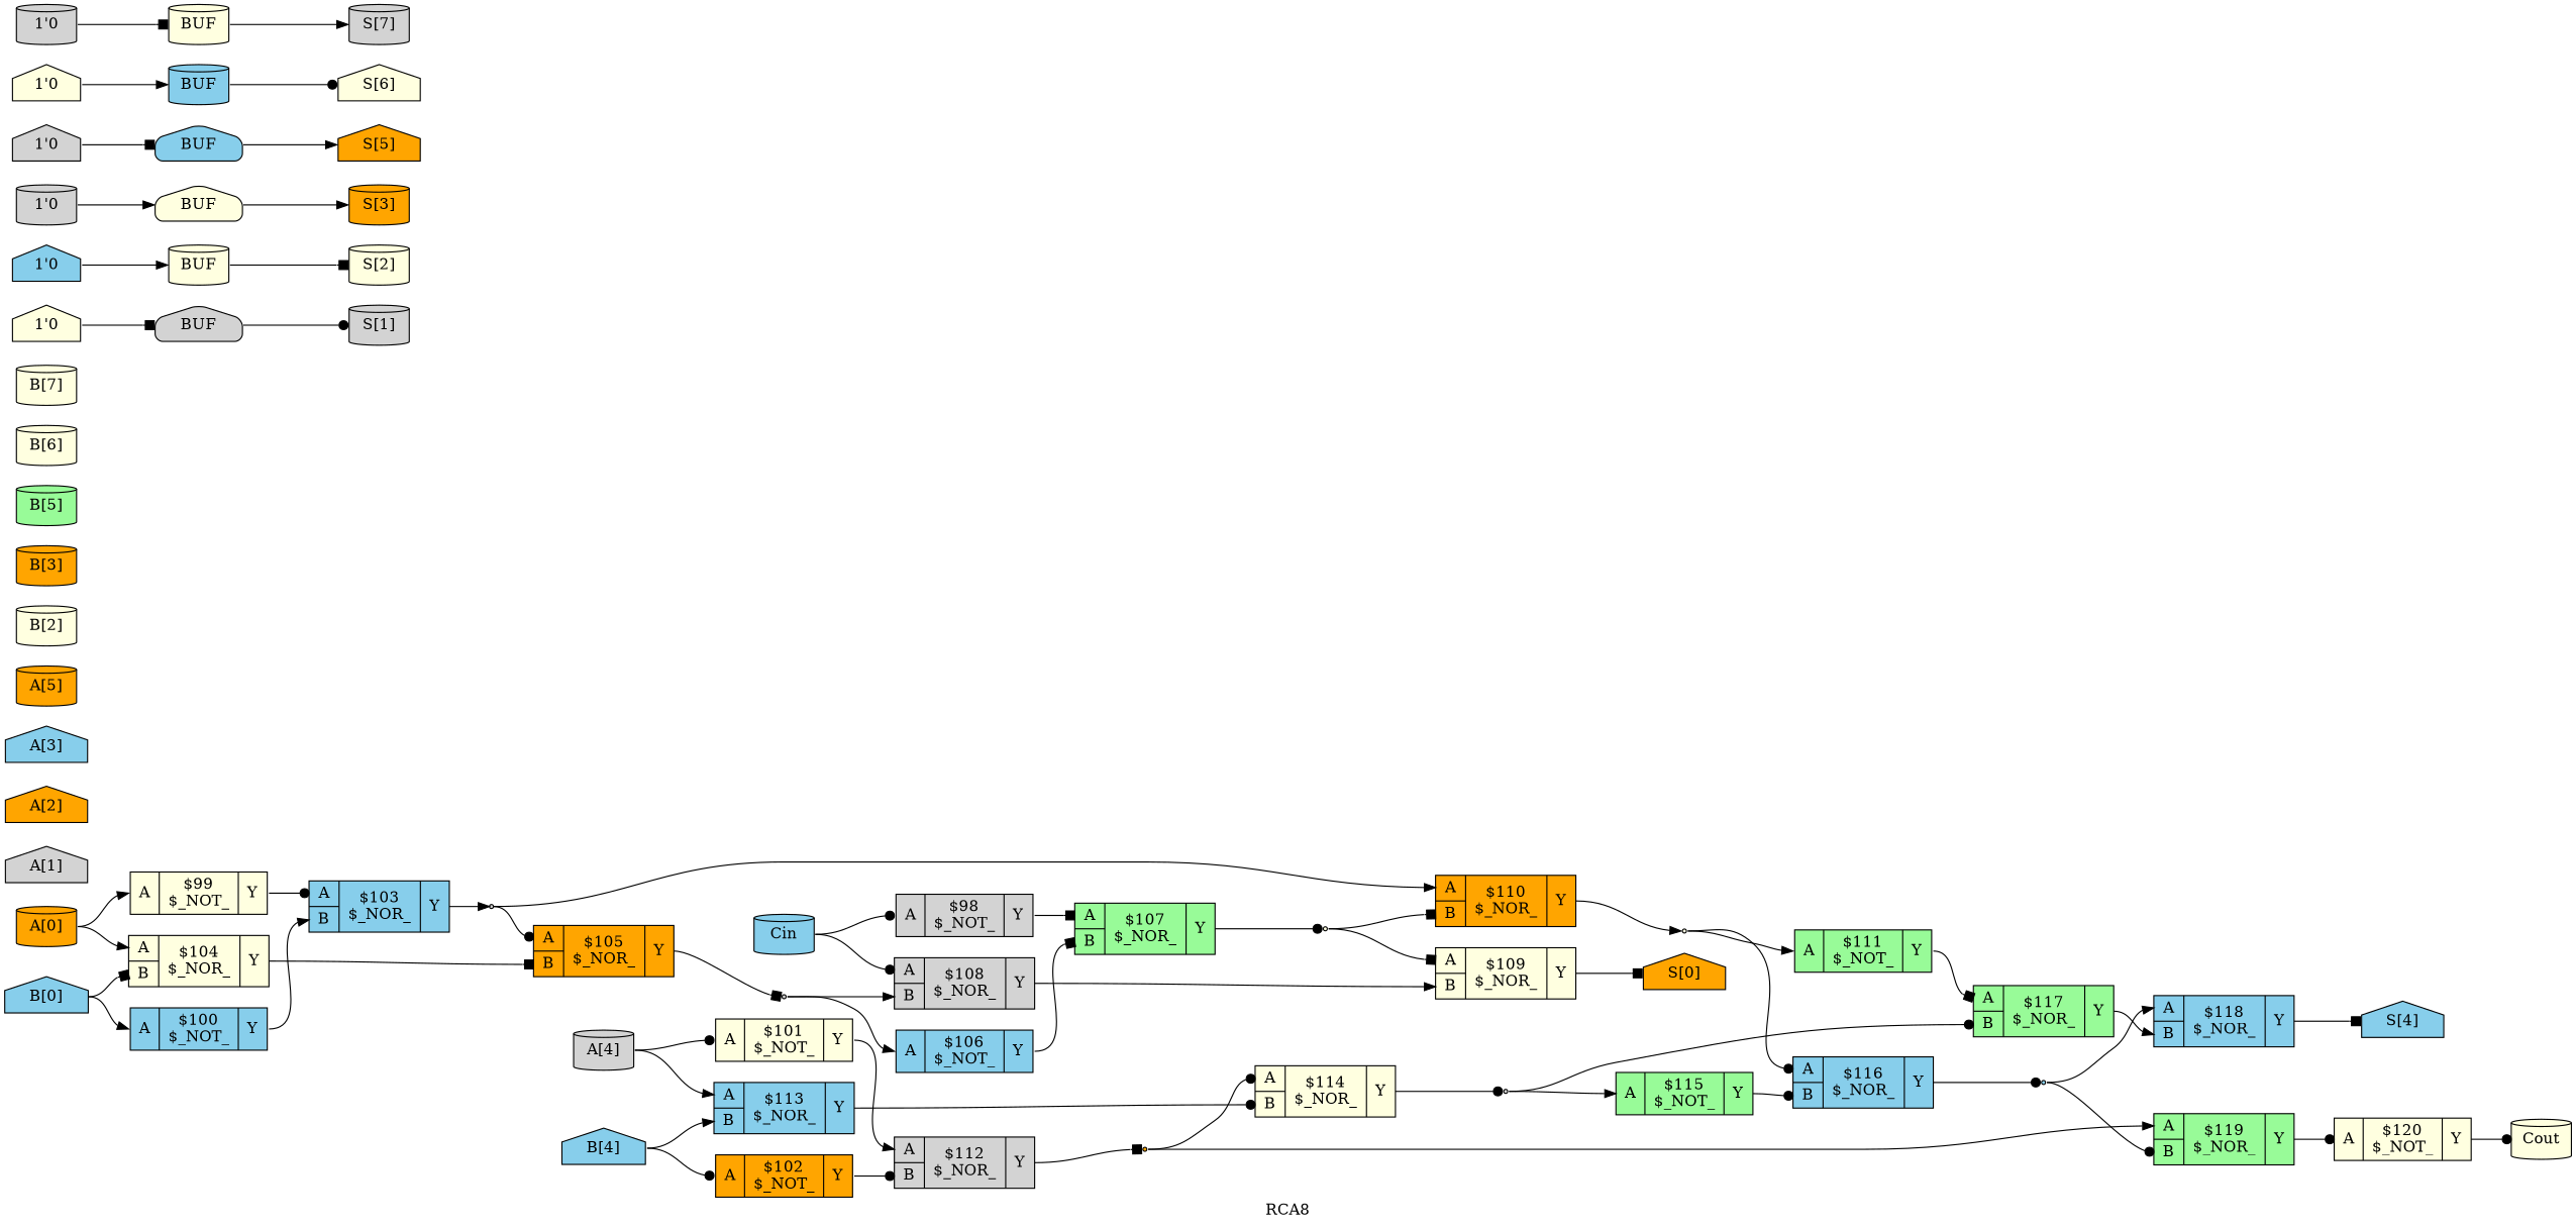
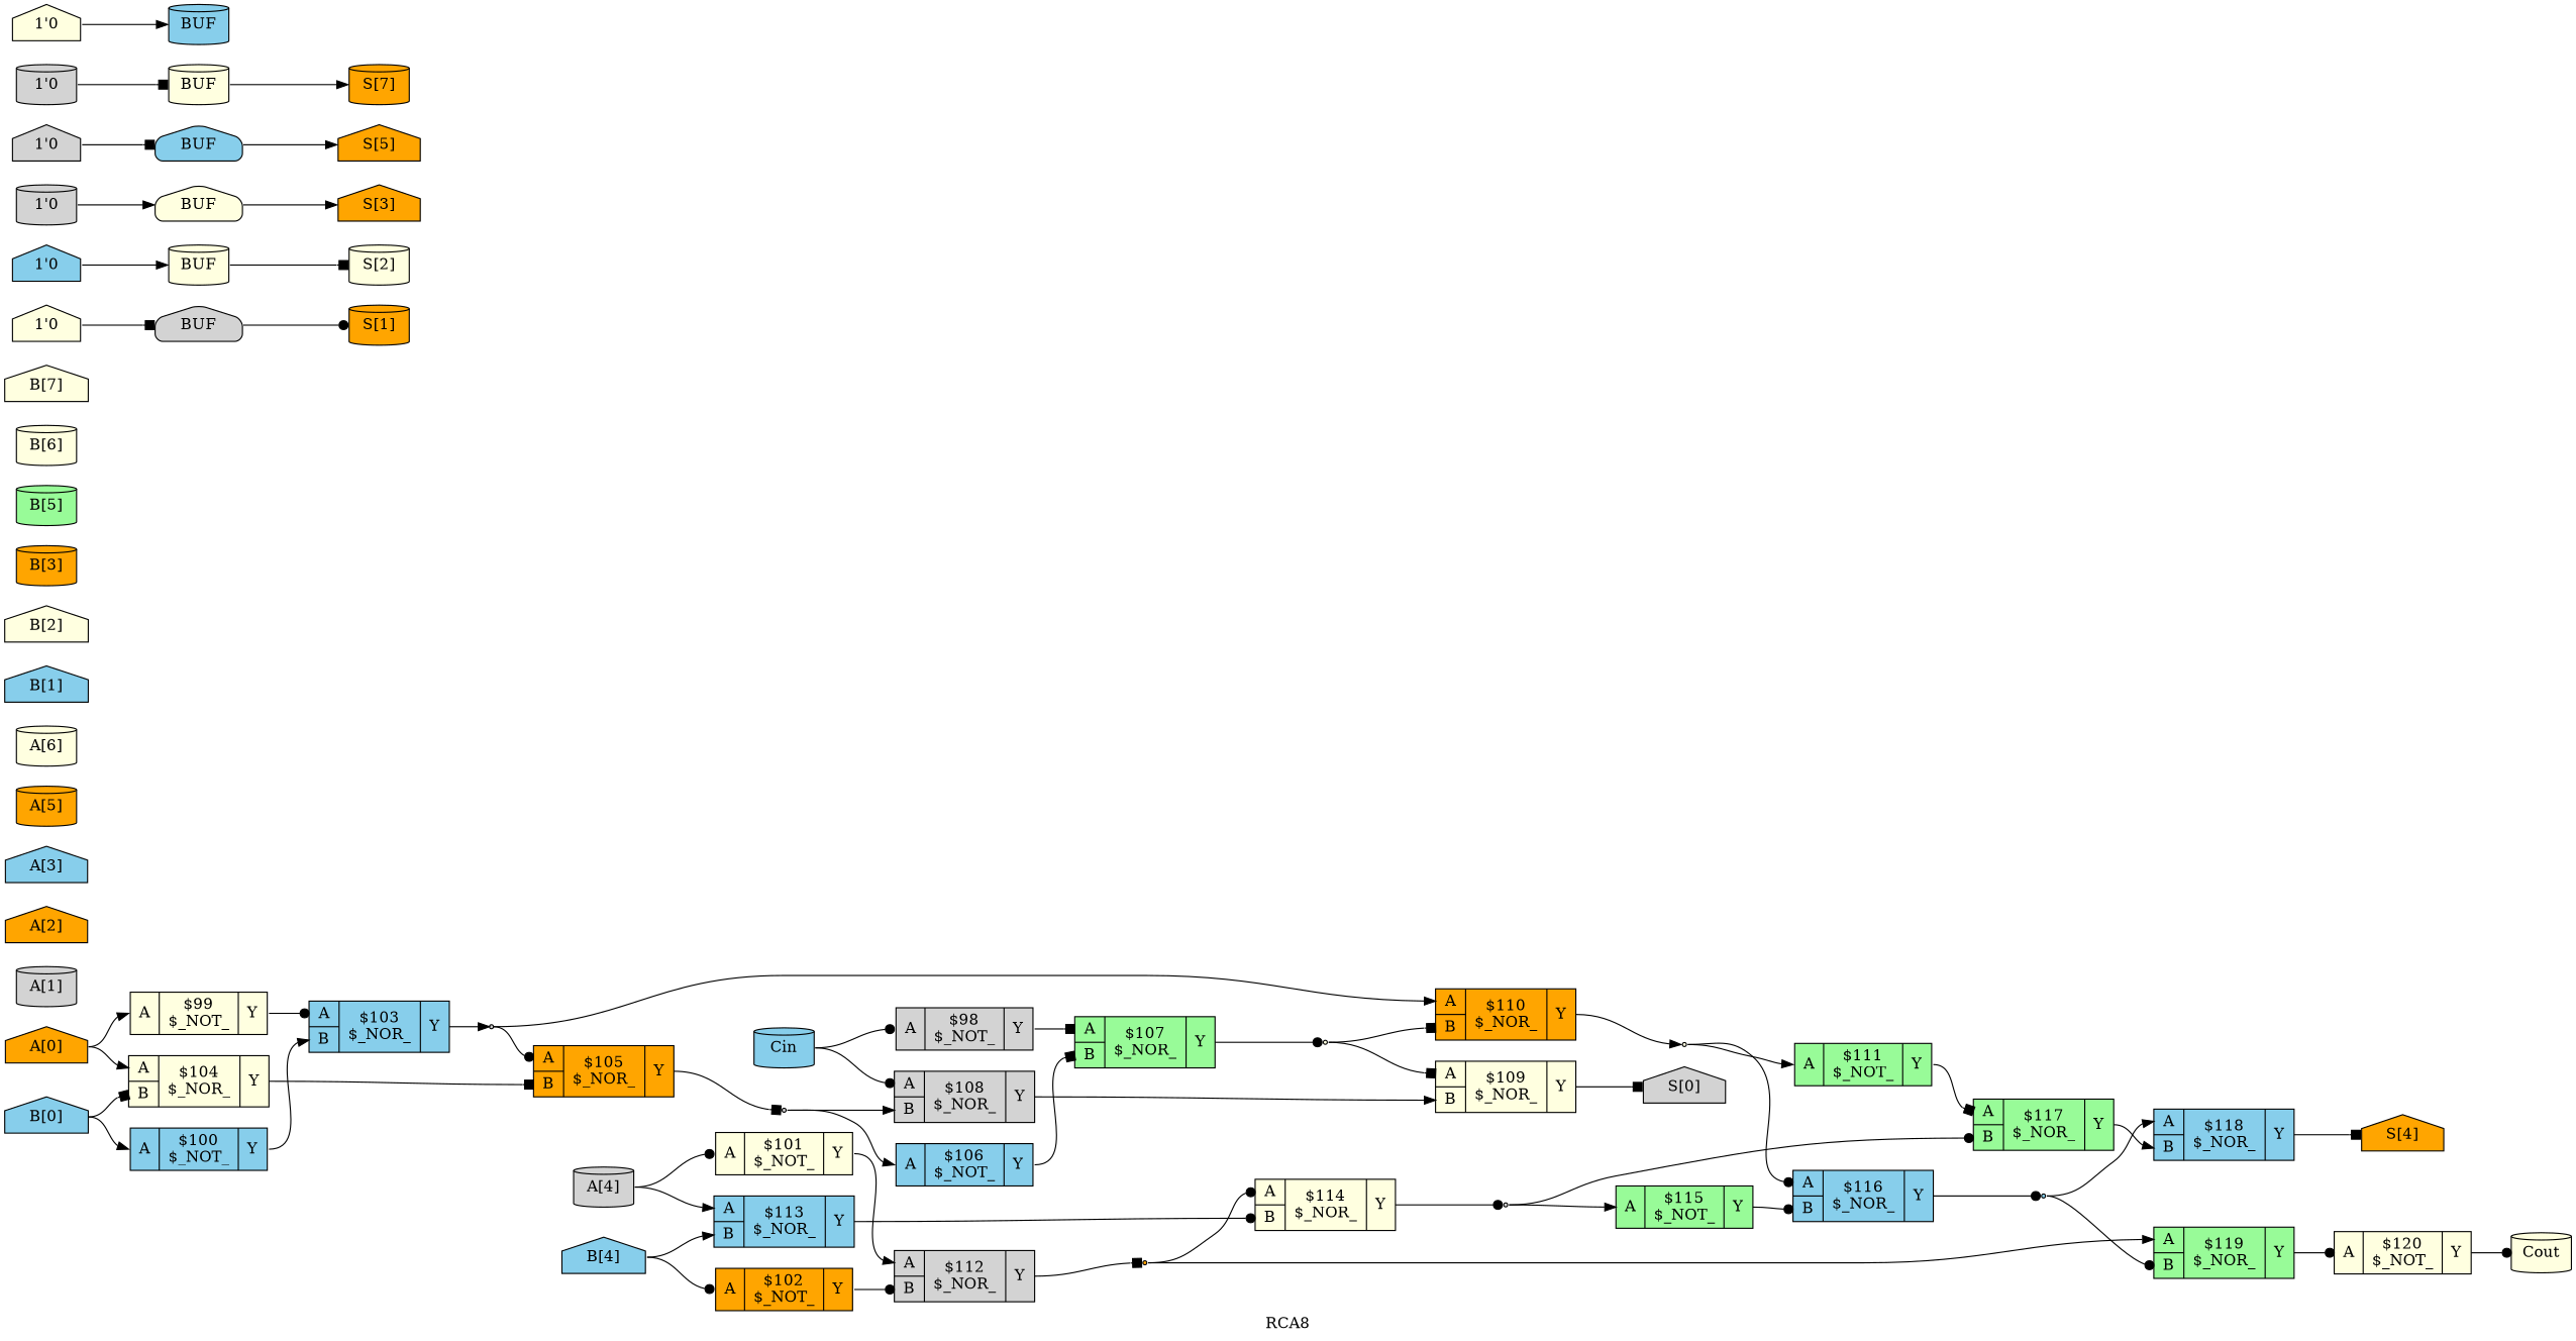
  digraph {
    label=RCA8
    rankdir=LR
    remincross=true
    node [fillcolor=lightyellow shape=record style=filled]
    edge [arrowhead=normal color=black headport="p47:w" tailport=e]
-   n21 [color=black fillcolor=orange fontcolor=black label="A[0]" shape=cylinder]
+   n21 [color=black fillcolor=orange fontcolor=black label="A[0]" shape=house]
    c54 [label="{{<p47> A|<p52> B}|$104\n$_NOR_|{<p48> Y}}"]
    c72 [label="{{<p47> A}|$99\n$_NOT_|{<p48> Y}}"]
    c55 [fillcolor=orange label="{{<p47> A|<p52> B}|$105\n$_NOR_|{<p48> Y}}"]
    c53 [fillcolor=skyblue label="{{<p47> A|<p52> B}|$103\n$_NOR_|{<p48> Y}}"]
-   n22 [color=black fillcolor=lightgrey fontcolor=black label="A[1]" shape=house]
+   n22 [color=black fillcolor=lightgrey fontcolor=black label="A[1]" shape=cylinder]
    n23 [color=black fillcolor=orange fontcolor=black label="A[2]" shape=house]
    n24 [color=black fillcolor=skyblue fontcolor=black label="A[3]" shape=house]
    n25 [color=black fillcolor=lightgrey fontcolor=black label="A[4]" shape=cylinder]
    c50 [label="{{<p47> A}|$101\n$_NOT_|{<p48> Y}}"]
    c63 [fillcolor=skyblue label="{{<p47> A|<p52> B}|$113\n$_NOR_|{<p48> Y}}"]
    c62 [fillcolor=lightgrey label="{{<p47> A|<p52> B}|$112\n$_NOR_|{<p48> Y}}"]
    c64 [label="{{<p47> A|<p52> B}|$114\n$_NOR_|{<p48> Y}}"]
    n26 [color=black fillcolor=orange fontcolor=black label="A[5]" shape=cylinder]
+   n27 [color=black fontcolor=black label="A[6]" shape=cylinder]
    n29 [color=black fillcolor=skyblue fontcolor=black label="B[0]" shape=house]
    c49 [fillcolor=skyblue label="{{<p47> A}|$100\n$_NOT_|{<p48> Y}}"]
-   n31 [color=black fontcolor=black label="B[2]" shape=cylinder]
+   n30 [color=black fillcolor=skyblue fontcolor=black label="B[1]" shape=house]
+   n31 [color=black fontcolor=black label="B[2]" shape=house]
    n32 [color=black fillcolor=orange fontcolor=black label="B[3]" shape=cylinder]
    n33 [color=black fillcolor=skyblue fontcolor=black label="B[4]" shape=house]
    c51 [fillcolor=orange label="{{<p47> A}|$102\n$_NOT_|{<p48> Y}}"]
    n34 [color=black fillcolor=palegreen fontcolor=black label="B[5]" shape=cylinder]
    n35 [color=black fontcolor=black label="B[6]" shape=cylinder]
-   n36 [color=black fontcolor=black label="B[7]" shape=cylinder]
+   n36 [color=black fontcolor=black label="B[7]" shape=house]
    n37 [color=black fillcolor=skyblue fontcolor=black label=Cin shape=cylinder]
    c58 [fillcolor=lightgrey label="{{<p47> A|<p52> B}|$108\n$_NOR_|{<p48> Y}}"]
    c71 [fillcolor=lightgrey label="{{<p47> A}|$98\n$_NOT_|{<p48> Y}}"]
    c59 [label="{{<p47> A|<p52> B}|$109\n$_NOR_|{<p48> Y}}"]
    c57 [fillcolor=palegreen label="{{<p47> A|<p52> B}|$107\n$_NOR_|{<p48> Y}}"]
    n38 [color=black fontcolor=black label=Cout shape=cylinder]
-   n39 [color=black fillcolor=orange fontcolor=black label="S[0]" shape=house]
-   n40 [color=black fillcolor=lightgrey fontcolor=black label="S[1]" shape=cylinder]
+   n39 [color=black fillcolor=lightgrey fontcolor=black label="S[0]" shape=house]
+   n40 [color=black fillcolor=orange fontcolor=black label="S[1]" shape=cylinder]
    n41 [color=black fontcolor=black label="S[2]" shape=cylinder]
-   n42 [color=black fillcolor=orange fontcolor=black label="S[3]" shape=cylinder]
-   n43 [color=black fillcolor=skyblue fontcolor=black label="S[4]" shape=house]
+   n42 [color=black fillcolor=orange fontcolor=black label="S[3]" shape=house]
+   n43 [color=black fillcolor=orange fontcolor=black label="S[4]" shape=house]
    n44 [color=black fillcolor=orange fontcolor=black label="S[5]" shape=house]
-   n45 [color=black fontcolor=black label="S[6]" shape=house]
-   n46 [color=black fillcolor=lightgrey fontcolor=black label="S[7]" shape=cylinder]
+   n46 [color=black fillcolor=orange fontcolor=black label="S[7]" shape=cylinder]
    n5 [fillcolor=lightgrey shape=point]
    n13 [fillcolor=orange shape=point]
    c60 [fillcolor=orange label="{{<p47> A|<p52> B}|$110\n$_NOR_|{<p48> Y}}"]
    n7 [fillcolor=lightgrey shape=point]
    c56 [fillcolor=skyblue label="{{<p47> A}|$106\n$_NOT_|{<p48> Y}}"]
    n9 [shape=point]
    n11 [shape=point]
    c61 [fillcolor=palegreen label="{{<p47> A}|$111\n$_NOT_|{<p48> Y}}"]
    c66 [fillcolor=skyblue label="{{<p47> A|<p52> B}|$116\n$_NOR_|{<p48> Y}}"]
    c67 [fillcolor=palegreen label="{{<p47> A|<p52> B}|$117\n$_NOR_|{<p48> Y}}"]
    c68 [fillcolor=skyblue label="{{<p47> A|<p52> B}|$118\n$_NOR_|{<p48> Y}}"]
    c69 [fillcolor=palegreen label="{{<p47> A|<p52> B}|$119\n$_NOR_|{<p48> Y}}"]
    n15 [fillcolor=lightgrey shape=point]
    c65 [fillcolor=palegreen label="{{<p47> A}|$115\n$_NOT_|{<p48> Y}}"]
    n17 [fillcolor=skyblue shape=point]
    c70 [label="{{<p47> A}|$120\n$_NOT_|{<p48> Y}}"]
    v0 [label="1'0" shape=house]
    x1 [fillcolor=lightgrey label=BUF shape=house style="rounded,filled"]
    v2 [fillcolor=skyblue label="1'0" shape=house]
    x3 [label=BUF shape=cylinder style="rounded,filled"]
    v4 [fillcolor=lightgrey label="1'0" shape=cylinder]
    x5 [label=BUF shape=house style="rounded,filled"]
    v6 [fillcolor=lightgrey label="1'0" shape=house]
    x7 [fillcolor=skyblue label=BUF shape=house style="rounded,filled"]
    v8 [label="1'0" shape=house]
    x9 [fillcolor=skyblue label=BUF shape=cylinder style="rounded,filled"]
    v10 [fillcolor=lightgrey label="1'0" shape=cylinder]
    x11 [label=BUF shape=cylinder style="rounded,filled"]
    n21 -> c54
    n21 -> c72
    c54 -> c55 [arrowhead=box headport="p52:w" tailport="p48:e"]
    c72 -> c53 [arrowhead=dot tailport="p48:e"]
    c55 -> n7 [arrowhead=box headport=w tailport="p48:e"]
    c53 -> n5 [headport=w tailport="p48:e"]
    n25 -> c50 [arrowhead=dot]
    n25 -> c63
    c50 -> c62 [tailport="p48:e"]
    c63 -> c64 [arrowhead=dot headport="p52:w" tailport="p48:e"]
    c62 -> n13 [arrowhead=box headport=w tailport="p48:e"]
    c64 -> n15 [arrowhead=dot headport=w tailport="p48:e"]
    n29 -> c54 [arrowhead=box headport="p52:w"]
    n29 -> c49
    c49 -> c53 [headport="p52:w" tailport="p48:e"]
    n33 -> c63 [headport="p52:w"]
    n33 -> c51 [arrowhead=dot]
    c51 -> c62 [arrowhead=dot headport="p52:w" tailport="p48:e"]
    n37 -> c58 [arrowhead=dot]
    n37 -> c71 [arrowhead=dot]
    c58 -> c59 [headport="p52:w" tailport="p48:e"]
    c71 -> c57 [arrowhead=box tailport="p48:e"]
    c59 -> n39 [arrowhead=box headport=w tailport="p48:e"]
    c57 -> n9 [arrowhead=dot headport=w tailport="p48:e"]
    n5 -> c55 [arrowhead=dot]
    n5 -> c60
    n13 -> c64 [arrowhead=dot]
    n13 -> c69
    c60 -> n11 [headport=w tailport="p48:e"]
    n7 -> c58 [headport="p52:w"]
    n7 -> c56
    c56 -> c57 [arrowhead=box headport="p52:w" tailport="p48:e"]
    n9 -> c59 [arrowhead=box]
    n9 -> c60 [arrowhead=box headport="p52:w"]
    n11 -> c61
    n11 -> c66 [arrowhead=dot]
    c61 -> c67 [arrowhead=box tailport="p48:e"]
    c66 -> n17 [arrowhead=dot headport=w tailport="p48:e"]
    c67 -> c68 [headport="p52:w" tailport="p48:e"]
    c68 -> n43 [arrowhead=box headport=w tailport="p48:e"]
    c69 -> c70 [arrowhead=dot tailport="p48:e"]
    n15 -> c67 [arrowhead=dot headport="p52:w"]
    n15 -> c65
    c65 -> c66 [arrowhead=dot headport="p52:w" tailport="p48:e"]
    n17 -> c68
    n17 -> c69 [arrowhead=dot headport="p52:w"]
    c70 -> n38 [arrowhead=dot headport=w tailport="p48:e"]
    v0 -> x1 [arrowhead=box headport="w:w"]
    x1 -> n40 [arrowhead=dot headport=w tailport="e:e"]
    v2 -> x3 [headport="w:w"]
    x3 -> n41 [arrowhead=box headport=w tailport="e:e"]
    v4 -> x5 [headport="w:w"]
    x5 -> n42 [headport=w tailport="e:e"]
    v6 -> x7 [arrowhead=box headport="w:w"]
    x7 -> n44 [headport=w tailport="e:e"]
    v8 -> x9 [headport="w:w"]
-   x9 -> n45 [arrowhead=dot headport=w tailport="e:e"]
    v10 -> x11 [arrowhead=box headport="w:w"]
    x11 -> n46 [headport=w tailport="e:e"]
  }
